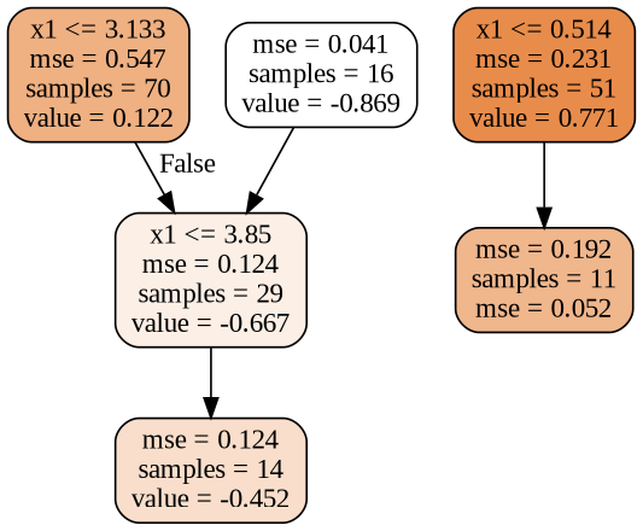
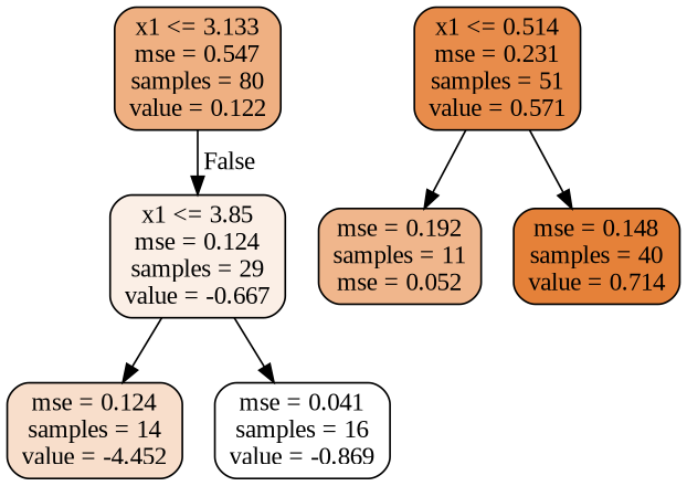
  digraph {
    fontname="Liberation Serif"
    node [color=black fontname="Liberation Serif" shape=box style="filled, rounded"]
    edge [fontname="Liberation Serif"]
-   n1 [fillcolor="#e58139a0" label="x1 <= 3.133\nmse = 0.547\nsamples = 70\nvalue = 0.122"]
+   n1 [fillcolor="#e58139a0" label="x1 <= 3.133\nmse = 0.547\nsamples = 80\nvalue = 0.122"]
    n2 [fillcolor="#e5813920" label="x1 <= 3.85\nmse = 0.124\nsamples = 29\nvalue = -0.667"]
-   n3 [fillcolor="#e58139e8" label="x1 <= 0.514\nmse = 0.231\nsamples = 51\nvalue = 0.771"]
+   n3 [fillcolor="#e58139e8" label="x1 <= 0.514\nmse = 0.231\nsamples = 51\nvalue = 0.571"]
    n4 [fillcolor="#e5813994" label="mse = 0.192\nsamples = 11\nmse = 0.052"]
-   n6 [fillcolor="#e5813943" label="mse = 0.124\nsamples = 14\nvalue = -0.452"]
+   n5 [fillcolor="#e58139ff" label="mse = 0.148\nsamples = 40\nvalue = 0.714"]
+   n6 [fillcolor="#e5813943" label="mse = 0.124\nsamples = 14\nvalue = -4.452"]
    n7 [fillcolor="#e5813900" label="mse = 0.041\nsamples = 16\nvalue = -0.869"]
    n1 -> n2 [headlabel=False labelangle=-45 labeldistance=2.5]
    n2 -> n6
-   n7 -> n2
+   n2 -> n7
    n3 -> n4
+   n3 -> n5
  }
